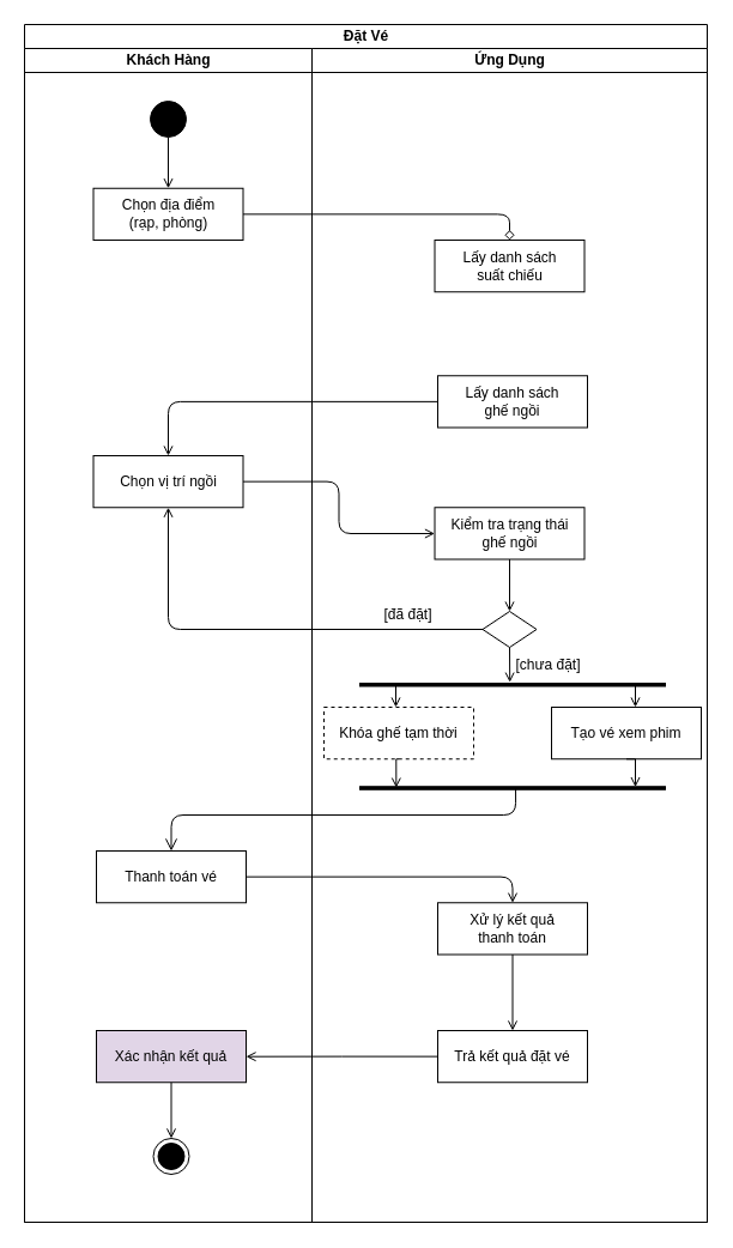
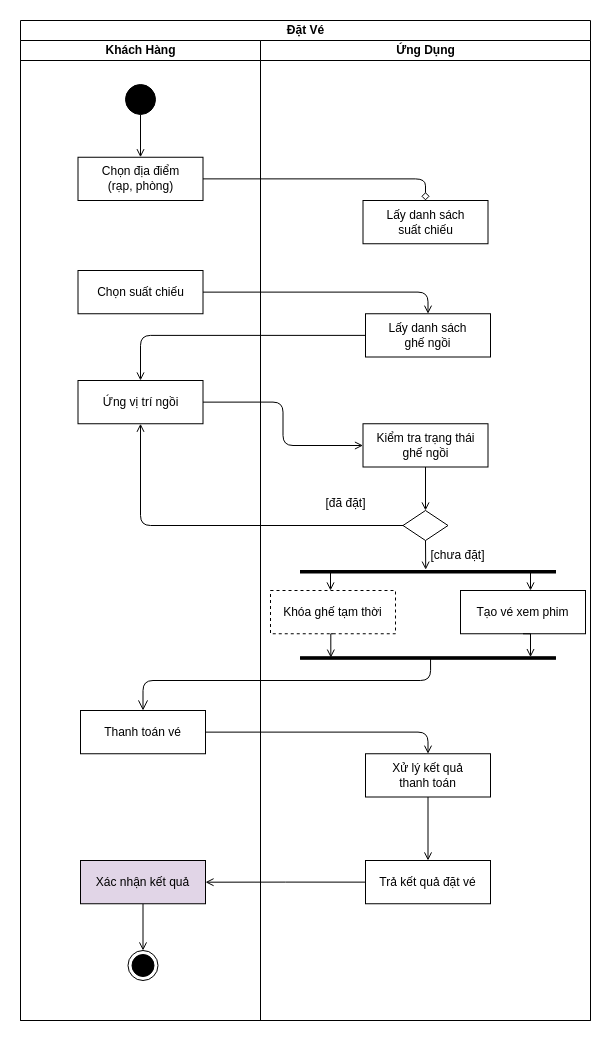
  <mxCell id="0" />
  <mxCell id="1" parent="0" />
  <mxCell id="2" value="Đặt Vé" style="swimlane;childLayout=stackLayout;resizeParent=1;resizeParentMax=0;startSize=20;html=1;" vertex="1" parent="1"><mxGeometry x="20" y="20" width="570" height="1000" as="geometry" /></mxCell>
  <mxCell id="3" value="Khách Hàng" style="swimlane;startSize=20;html=1;" vertex="1" parent="2"><mxGeometry y="20" width="240" height="980" as="geometry" /></mxCell>
  <mxCell id="4" style="edgeStyle=orthogonalEdgeStyle;rounded=0;orthogonalLoop=1;jettySize=auto;html=1;exitX=1;exitY=0.5;exitDx=0;exitDy=0;endArrow=open;endFill=0;" edge="1" parent="3" source="5" target="6"><mxGeometry relative="1" as="geometry" /></mxCell>
  <mxCell id="5" value="" style="ellipse;fillColor=strokeColor;html=1;movable=1;resizable=1;rotatable=1;deletable=1;editable=1;locked=0;connectable=1;direction=south;" vertex="1" parent="3"><mxGeometry x="105" y="44.0" width="30" height="30" as="geometry" /></mxCell>
  <mxCell id="6" value="Chọn địa điểm&lt;div&gt;(rạp, phòng)&lt;/div&gt;" style="html=1;dashed=0;whiteSpace=wrap;movable=1;resizable=1;rotatable=1;deletable=1;editable=1;locked=0;connectable=1;container=0;" vertex="1" parent="3"><mxGeometry x="57.5" y="116.75" width="125" height="43.25" as="geometry" /></mxCell>
- <mxCell id="8" value="Chọn vị trí ngồi" style="html=1;dashed=0;whiteSpace=wrap;movable=1;resizable=1;rotatable=1;deletable=1;editable=1;locked=0;connectable=1;container=0;" vertex="1" parent="3"><mxGeometry x="57.5" y="340" width="125" height="43.25" as="geometry" /></mxCell>
+ <mxCell id="7" value="Chọn suất chiếu" style="html=1;dashed=0;whiteSpace=wrap;movable=1;resizable=1;rotatable=1;deletable=1;editable=1;locked=0;connectable=1;container=0;" vertex="1" parent="3"><mxGeometry x="57.5" y="230" width="125" height="43.25" as="geometry" /></mxCell>
+ <mxCell id="8" value="Ứng vị trí ngồi" style="html=1;dashed=0;whiteSpace=wrap;movable=1;resizable=1;rotatable=1;deletable=1;editable=1;locked=0;connectable=1;container=0;" vertex="1" parent="3"><mxGeometry x="57.5" y="340" width="125" height="43.25" as="geometry" /></mxCell>
  <mxCell id="9" value="Thanh toán vé" style="html=1;dashed=0;whiteSpace=wrap;movable=1;resizable=1;rotatable=1;deletable=1;editable=1;locked=0;connectable=1;container=0;" vertex="1" parent="3"><mxGeometry x="60" y="670" width="125" height="43.25" as="geometry" /></mxCell>
  <mxCell id="10" style="edgeStyle=orthogonalEdgeStyle;rounded=0;orthogonalLoop=1;jettySize=auto;html=1;exitX=0.5;exitY=1;exitDx=0;exitDy=0;endArrow=open;endFill=0;" edge="1" parent="3" source="11" target="12"><mxGeometry relative="1" as="geometry" /></mxCell>
  <mxCell id="11" value="Xác nhận kết quả" style="html=1;dashed=0;whiteSpace=wrap;movable=1;resizable=1;rotatable=1;deletable=1;editable=1;locked=0;connectable=1;container=0;fillColor=#e1d5e7;" vertex="1" parent="3"><mxGeometry x="60" y="820" width="125" height="43.25" as="geometry" /></mxCell>
  <mxCell id="12" value="&lt;span style=&quot;color: rgba(0, 0, 0, 0); font-family: monospace; font-size: 0px; text-align: start;&quot;&gt;%3CmxGraphModel%3E%3Croot%3E%3CmxCell%20id%3D%220%22%2F%3E%3CmxCell%20id%3D%221%22%20parent%3D%220%22%2F%3E%3CmxCell%20id%3D%222%22%20value%3D%22Tr%E1%BA%A3%20k%E1%BA%BFt%20qu%E1%BA%A3%20%C4%91%E1%BA%B7t%20v%C3%A9%22%20style%3D%22html%3D1%3Bdashed%3D0%3BwhiteSpace%3Dwrap%3Bmovable%3D1%3Bresizable%3D1%3Brotatable%3D1%3Bdeletable%3D1%3Beditable%3D1%3Blocked%3D0%3Bconnectable%3D1%3Bcontainer%3D0%3B%22%20vertex%3D%221%22%20parent%3D%221%22%3E%3CmxGeometry%20x%3D%221177.5%22%20y%3D%221090%22%20width%3D%22125%22%20height%3D%2243.25%22%20as%3D%22geometry%22%2F%3E%3C%2FmxCell%3E%3C%2Froot%3E%3C%2FmxGraphModel%3E&lt;/span&gt;&lt;span style=&quot;color: rgba(0, 0, 0, 0); font-family: monospace; font-size: 0px; text-align: start;&quot;&gt;%3CmxGraphModel%3E%3Croot%3E%3CmxCell%20id%3D%220%22%2F%3E%3CmxCell%20id%3D%221%22%20parent%3D%220%22%2F%3E%3CmxCell%20id%3D%222%22%20value%3D%22Tr%E1%BA%A3%20k%E1%BA%BFt%20qu%E1%BA%A3%20%C4%91%E1%BA%B7t%20v%C3%A9%22%20style%3D%22html%3D1%3Bdashed%3D0%3BwhiteSpace%3Dwrap%3Bmovable%3D1%3Bresizable%3D1%3Brotatable%3D1%3Bdeletable%3D1%3Beditable%3D1%3Blocked%3D0%3Bconnectable%3D1%3Bcontainer%3D0%3B%22%20vertex%3D%221%22%20parent%3D%221%22%3E%3CmxGeometry%20x%3D%221177.5%22%20y%3D%221090%22%20width%3D%22125%22%20height%3D%2243.25%22%20as%3D%22geometry%22%2F%3E%3C%2FmxCell%3E%3C%2Froot%3E%3C%2FmxGraphModel%3E&lt;/span&gt;" style="ellipse;html=1;shape=endState;fillColor=strokeColor;movable=1;resizable=1;rotatable=1;deletable=1;editable=1;locked=0;connectable=1;" vertex="1" parent="3"><mxGeometry x="107.5" y="910" width="30" height="30" as="geometry" /></mxCell>
  <mxCell id="13" style="edgeStyle=orthogonalEdgeStyle;rounded=1;orthogonalLoop=1;jettySize=auto;html=1;exitX=1;exitY=0.5;exitDx=0;exitDy=0;entryX=0.5;entryY=0;entryDx=0;entryDy=0;curved=0;endArrow=diamond;endFill=0;" edge="1" parent="2" source="6" target="24"><mxGeometry relative="1" as="geometry" /></mxCell>
+ <mxCell id="14" style="edgeStyle=orthogonalEdgeStyle;rounded=1;orthogonalLoop=1;jettySize=auto;html=1;exitX=1;exitY=0.5;exitDx=0;exitDy=0;entryX=0.5;entryY=0;entryDx=0;entryDy=0;endArrow=open;endFill=0;curved=0;" edge="1" parent="2" source="7" target="25"><mxGeometry relative="1" as="geometry" /></mxCell>
  <mxCell id="15" style="edgeStyle=orthogonalEdgeStyle;rounded=1;orthogonalLoop=1;jettySize=auto;html=1;exitX=0;exitY=0.5;exitDx=0;exitDy=0;endArrow=open;endFill=0;curved=0;" edge="1" parent="2" source="25" target="8"><mxGeometry relative="1" as="geometry" /></mxCell>
  <mxCell id="16" style="edgeStyle=orthogonalEdgeStyle;rounded=1;orthogonalLoop=1;jettySize=auto;html=1;exitX=1;exitY=0.5;exitDx=0;exitDy=0;endArrow=open;endFill=0;curved=0;" edge="1" parent="2" source="8" target="27"><mxGeometry relative="1" as="geometry" /></mxCell>
  <mxCell id="17" style="edgeStyle=orthogonalEdgeStyle;rounded=1;orthogonalLoop=1;jettySize=auto;html=1;exitX=0;exitY=0.5;exitDx=0;exitDy=0;entryX=0.5;entryY=1;entryDx=0;entryDy=0;curved=0;endArrow=open;endFill=0;" edge="1" parent="2" source="28" target="8"><mxGeometry relative="1" as="geometry" /></mxCell>
  <mxCell id="18" value="" style="edgeStyle=segmentEdgeStyle;endArrow=open;html=1;curved=0;rounded=1;endSize=8;startSize=8;exitX=0.869;exitY=0.49;exitDx=0;exitDy=0;exitPerimeter=0;entryX=0.5;entryY=0;entryDx=0;entryDy=0;strokeColor=default;endFill=0;" edge="1" parent="2" source="34" target="9"><mxGeometry width="50" height="50" relative="1" as="geometry"><mxPoint x="350" y="710" as="sourcePoint" /><mxPoint x="420" y="670" as="targetPoint" /><Array as="points"><mxPoint x="410" y="660" /><mxPoint x="122" y="660" /></Array></mxGeometry></mxCell>
  <mxCell id="19" style="edgeStyle=orthogonalEdgeStyle;rounded=1;orthogonalLoop=1;jettySize=auto;html=1;exitX=1;exitY=0.5;exitDx=0;exitDy=0;entryX=0.5;entryY=0;entryDx=0;entryDy=0;curved=0;endArrow=open;endFill=0;" edge="1" parent="2" source="9" target="22"><mxGeometry relative="1" as="geometry" /></mxCell>
  <mxCell id="20" value="Ứng Dụng" style="swimlane;startSize=20;html=1;" vertex="1" parent="2"><mxGeometry x="240" y="20" width="330" height="980" as="geometry" /></mxCell>
  <mxCell id="21" style="edgeStyle=orthogonalEdgeStyle;rounded=0;orthogonalLoop=1;jettySize=auto;html=1;exitX=0.5;exitY=1;exitDx=0;exitDy=0;endArrow=open;endFill=0;" edge="1" parent="20" source="22" target="23"><mxGeometry relative="1" as="geometry" /></mxCell>
  <mxCell id="22" value="Xử lý kết quả&lt;div&gt;thanh toán&lt;/div&gt;" style="html=1;dashed=0;whiteSpace=wrap;movable=1;resizable=1;rotatable=1;deletable=1;editable=1;locked=0;connectable=1;container=0;" vertex="1" parent="20"><mxGeometry x="105" y="713.25" width="125" height="43.25" as="geometry" /></mxCell>
  <mxCell id="23" value="Trả kết quả đặt vé" style="html=1;dashed=0;whiteSpace=wrap;movable=1;resizable=1;rotatable=1;deletable=1;editable=1;locked=0;connectable=1;container=0;" vertex="1" parent="20"><mxGeometry x="105" y="820" width="125" height="43.25" as="geometry" /></mxCell>
  <mxCell id="24" value="Lấy danh sách&lt;div&gt;suất chiếu&lt;/div&gt;" style="html=1;dashed=0;whiteSpace=wrap;movable=1;resizable=1;rotatable=1;deletable=1;editable=1;locked=0;connectable=1;container=0;" vertex="1" parent="20"><mxGeometry x="102.5" y="160" width="125" height="43.25" as="geometry" /></mxCell>
  <mxCell id="25" value="Lấy danh sách&lt;div&gt;ghế ngồi&lt;/div&gt;" style="html=1;dashed=0;whiteSpace=wrap;movable=1;resizable=1;rotatable=1;deletable=1;editable=1;locked=0;connectable=1;container=0;" vertex="1" parent="20"><mxGeometry x="105" y="273.25" width="125" height="43.25" as="geometry" /></mxCell>
  <mxCell id="26" style="edgeStyle=orthogonalEdgeStyle;rounded=0;orthogonalLoop=1;jettySize=auto;html=1;exitX=0.5;exitY=1;exitDx=0;exitDy=0;endArrow=open;endFill=0;" edge="1" parent="20" source="27" target="28"><mxGeometry relative="1" as="geometry" /></mxCell>
  <mxCell id="27" value="Kiểm tra trạng thái&lt;div&gt;ghế ngồi&lt;/div&gt;" style="html=1;dashed=0;whiteSpace=wrap;movable=1;resizable=1;rotatable=1;deletable=1;editable=1;locked=0;connectable=1;container=0;" vertex="1" parent="20"><mxGeometry x="102.5" y="383.25" width="125" height="43.25" as="geometry" /></mxCell>
  <mxCell id="28" value="" style="rhombus;whiteSpace=wrap;html=1;movable=1;resizable=1;rotatable=1;deletable=1;editable=1;locked=0;connectable=1;container=0;" vertex="1" parent="20"><mxGeometry x="142.5" y="470" width="45" height="30" as="geometry" /></mxCell>
  <mxCell id="29" value="Khóa ghế tạm thời" style="html=1;dashed=1;whiteSpace=wrap;movable=1;resizable=1;rotatable=1;deletable=1;editable=1;locked=0;connectable=1;container=0;" vertex="1" parent="20"><mxGeometry x="10" y="550" width="125" height="43.25" as="geometry" /></mxCell>
  <mxCell id="30" value="Tạo vé xem phim" style="html=1;dashed=0;whiteSpace=wrap;movable=1;resizable=1;rotatable=1;deletable=1;editable=1;locked=0;connectable=1;container=0;" vertex="1" parent="20"><mxGeometry x="200" y="550" width="125" height="43.25" as="geometry" /></mxCell>
  <mxCell id="31" value="" style="html=1;points=[];perimeter=orthogonalPerimeter;fillColor=strokeColor;rotation=90;" vertex="1" parent="20"><mxGeometry x="166.25" y="403.75" width="2.5" height="255" as="geometry" /></mxCell>
  <mxCell id="32" style="edgeStyle=orthogonalEdgeStyle;rounded=0;orthogonalLoop=1;jettySize=auto;html=1;exitX=0.5;exitY=1;exitDx=0;exitDy=0;endArrow=open;endFill=0;" edge="1" parent="20"><mxGeometry relative="1" as="geometry"><mxPoint x="71.1" y="530" as="sourcePoint" /><mxPoint x="70" y="550" as="targetPoint" /></mxGeometry></mxCell>
  <mxCell id="33" style="edgeStyle=orthogonalEdgeStyle;rounded=0;orthogonalLoop=1;jettySize=auto;html=1;exitX=0.5;exitY=1;exitDx=0;exitDy=0;endArrow=open;endFill=0;" edge="1" parent="20"><mxGeometry relative="1" as="geometry"><mxPoint x="271.1" y="530" as="sourcePoint" /><mxPoint x="270" y="550" as="targetPoint" /></mxGeometry></mxCell>
  <mxCell id="34" value="" style="html=1;points=[];perimeter=orthogonalPerimeter;fillColor=strokeColor;rotation=90;" vertex="1" parent="20"><mxGeometry x="166.25" y="490" width="2.5" height="255" as="geometry" /></mxCell>
  <mxCell id="35" style="edgeStyle=orthogonalEdgeStyle;rounded=0;orthogonalLoop=1;jettySize=auto;html=1;exitX=0.5;exitY=1;exitDx=0;exitDy=0;entryX=0.364;entryY=0.881;entryDx=0;entryDy=0;entryPerimeter=0;endArrow=open;endFill=0;" edge="1" parent="20" source="29" target="34"><mxGeometry relative="1" as="geometry" /></mxCell>
  <mxCell id="36" style="edgeStyle=orthogonalEdgeStyle;rounded=0;orthogonalLoop=1;jettySize=auto;html=1;exitX=0.5;exitY=1;exitDx=0;exitDy=0;entryX=0.144;entryY=0.098;entryDx=0;entryDy=0;entryPerimeter=0;endArrow=open;endFill=0;" edge="1" parent="20" source="30" target="34"><mxGeometry relative="1" as="geometry" /></mxCell>
- <mxCell id="37" value="[đã đặt]" style="text;html=1;align=center;verticalAlign=middle;resizable=0;points=[];autosize=1;strokeColor=none;fillColor=none;" vertex="1" parent="20"><mxGeometry x="50" y="458" width="60" height="30" as="geometry" /></mxCell>
+ <mxCell id="37" value="[đã đặt]" style="text;html=1;align=center;verticalAlign=middle;resizable=0;points=[];autosize=1;strokeColor=none;fillColor=none;" vertex="1" parent="20"><mxGeometry x="55" y="448" width="60" height="30" as="geometry" /></mxCell>
  <mxCell id="38" style="edgeStyle=orthogonalEdgeStyle;rounded=0;orthogonalLoop=1;jettySize=auto;html=1;exitX=0.5;exitY=1;exitDx=0;exitDy=0;entryX=-0.337;entryY=0.509;entryDx=0;entryDy=0;entryPerimeter=0;endArrow=open;endFill=0;" edge="1" parent="20" source="28" target="31"><mxGeometry relative="1" as="geometry" /></mxCell>
  <mxCell id="39" value="[chưa đặt]" style="text;html=1;align=center;verticalAlign=middle;resizable=0;points=[];autosize=1;strokeColor=none;fillColor=none;" vertex="1" parent="20"><mxGeometry x="157" y="500" width="80" height="30" as="geometry" /></mxCell>
  <mxCell id="40" style="edgeStyle=orthogonalEdgeStyle;rounded=0;orthogonalLoop=1;jettySize=auto;html=1;exitX=0;exitY=0.5;exitDx=0;exitDy=0;endArrow=open;endFill=0;" edge="1" parent="2" source="23" target="11"><mxGeometry relative="1" as="geometry" /></mxCell>
